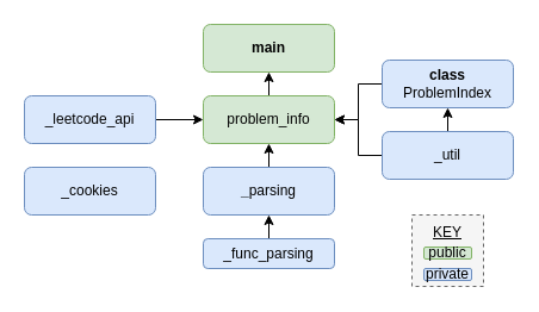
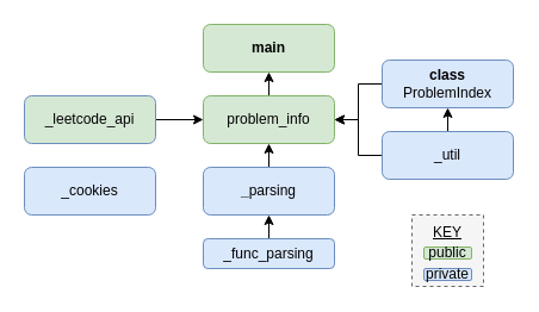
  <mxCell id="0" />
  <mxCell id="1" parent="0" />
  <mxCell id="2" style="edgeStyle=orthogonalEdgeStyle;rounded=0;orthogonalLoop=1;jettySize=auto;html=1;exitX=0.5;exitY=0;exitDx=0;exitDy=0;entryX=0.5;entryY=1;entryDx=0;entryDy=0;" edge="1" parent="1" source="3" target="16"><mxGeometry relative="1" as="geometry" /></mxCell>
  <mxCell id="3" value="problem_info" style="rounded=1;whiteSpace=wrap;html=1;fillColor=#d5e8d4;strokeColor=#82b366;" vertex="1" parent="1"><mxGeometry x="170" y="80" width="110" height="40" as="geometry" /></mxCell>
  <mxCell id="4" style="edgeStyle=orthogonalEdgeStyle;rounded=0;orthogonalLoop=1;jettySize=auto;html=1;exitX=0;exitY=0.5;exitDx=0;exitDy=0;entryX=1;entryY=0.5;entryDx=0;entryDy=0;" edge="1" parent="1" source="5" target="3"><mxGeometry relative="1" as="geometry" /></mxCell>
  <mxCell id="5" value="&lt;b&gt;class&lt;/b&gt;&lt;br&gt;ProblemIndex" style="rounded=1;whiteSpace=wrap;html=1;fillColor=#dae8fc;strokeColor=#6c8ebf;" vertex="1" parent="1"><mxGeometry x="320" y="50" width="110" height="40" as="geometry" /></mxCell>
  <mxCell id="6" style="edgeStyle=orthogonalEdgeStyle;rounded=0;orthogonalLoop=1;jettySize=auto;html=1;exitX=0;exitY=0.5;exitDx=0;exitDy=0;entryX=1;entryY=0.5;entryDx=0;entryDy=0;" edge="1" parent="1" source="8" target="3"><mxGeometry relative="1" as="geometry" /></mxCell>
  <mxCell id="7" style="edgeStyle=orthogonalEdgeStyle;rounded=0;orthogonalLoop=1;jettySize=auto;html=1;exitX=0.5;exitY=0;exitDx=0;exitDy=0;entryX=0.5;entryY=1;entryDx=0;entryDy=0;" edge="1" parent="1" source="8" target="5"><mxGeometry relative="1" as="geometry" /></mxCell>
  <mxCell id="8" value="_util" style="rounded=1;whiteSpace=wrap;html=1;fillColor=#dae8fc;strokeColor=#6c8ebf;" vertex="1" parent="1"><mxGeometry x="320" y="110" width="110" height="40" as="geometry" /></mxCell>
  <mxCell id="9" style="edgeStyle=orthogonalEdgeStyle;rounded=0;orthogonalLoop=1;jettySize=auto;html=1;exitX=0.5;exitY=0;exitDx=0;exitDy=0;entryX=0.5;entryY=1;entryDx=0;entryDy=0;" edge="1" parent="1" source="10" target="3"><mxGeometry relative="1" as="geometry" /></mxCell>
  <mxCell id="10" value="&lt;b&gt;_&lt;/b&gt;parsing" style="rounded=1;whiteSpace=wrap;html=1;fillColor=#dae8fc;strokeColor=#6c8ebf;" vertex="1" parent="1"><mxGeometry x="170" y="140" width="110" height="40" as="geometry" /></mxCell>
  <mxCell id="11" style="edgeStyle=orthogonalEdgeStyle;rounded=0;orthogonalLoop=1;jettySize=auto;html=1;exitX=0.5;exitY=0;exitDx=0;exitDy=0;entryX=0.5;entryY=1;entryDx=0;entryDy=0;" edge="1" parent="1" source="12" target="10"><mxGeometry relative="1" as="geometry" /></mxCell>
  <mxCell id="12" value="&lt;span&gt;_func_parsing&lt;/span&gt;" style="rounded=1;whiteSpace=wrap;html=1;fontStyle=0;fillColor=#dae8fc;strokeColor=#6c8ebf;" vertex="1" parent="1"><mxGeometry x="170" y="200" width="110" height="25" as="geometry" /></mxCell>
  <mxCell id="13" value="" style="edgeStyle=orthogonalEdgeStyle;rounded=0;orthogonalLoop=1;jettySize=auto;html=1;" edge="1" parent="1" source="14" target="3"><mxGeometry relative="1" as="geometry" /></mxCell>
- <mxCell id="14" value="&lt;span&gt;_leetcode_api&lt;/span&gt;" style="rounded=1;whiteSpace=wrap;html=1;fontStyle=0;fillColor=#dae8fc;strokeColor=#6c8ebf;" vertex="1" parent="1"><mxGeometry x="20" y="80" width="110" height="40" as="geometry" /></mxCell>
+ <mxCell id="14" value="&lt;span&gt;_leetcode_api&lt;/span&gt;" style="rounded=1;whiteSpace=wrap;html=1;fontStyle=0;fillColor=#d5e8d4;strokeColor=#6c8ebf;" vertex="1" parent="1"><mxGeometry x="20" y="80" width="110" height="40" as="geometry" /></mxCell>
  <mxCell id="15" value="&lt;span&gt;_cookies&lt;/span&gt;" style="rounded=1;whiteSpace=wrap;html=1;fontStyle=0;fillColor=#dae8fc;strokeColor=#6c8ebf;" vertex="1" parent="1"><mxGeometry x="20" y="140" width="110" height="40" as="geometry" /></mxCell>
  <mxCell id="16" value="&lt;b&gt;main&lt;/b&gt;" style="rounded=1;whiteSpace=wrap;html=1;fillColor=#d5e8d4;strokeColor=#82b366;" vertex="1" parent="1"><mxGeometry x="170" y="20" width="110" height="40" as="geometry" /></mxCell>
  <mxCell id="17" value="&lt;p style=&quot;line-height: 120%;&quot;&gt;&lt;br&gt;&lt;/p&gt;" style="rounded=0;whiteSpace=wrap;html=1;fillColor=#f5f5f5;fontColor=#333333;strokeColor=#666666;verticalAlign=top;dashed=1;" vertex="1" parent="1"><mxGeometry x="345" y="180" width="60" height="60" as="geometry" /></mxCell>
  <mxCell id="18" value="public" style="rounded=1;whiteSpace=wrap;html=1;fillColor=#d5e8d4;strokeColor=#82b366;" vertex="1" parent="1"><mxGeometry x="355" y="207" width="40" height="10" as="geometry" /></mxCell>
  <mxCell id="19" value="private" style="rounded=1;whiteSpace=wrap;html=1;fillColor=#dae8fc;strokeColor=#6c8ebf;" vertex="1" parent="1"><mxGeometry x="355" y="225" width="40" height="10" as="geometry" /></mxCell>
  <mxCell id="20" value="KEY" style="text;html=1;strokeColor=none;fillColor=none;align=center;verticalAlign=middle;whiteSpace=wrap;rounded=0;fontStyle=4" vertex="1" parent="1"><mxGeometry x="345" y="180" width="60" height="30" as="geometry" /></mxCell>
